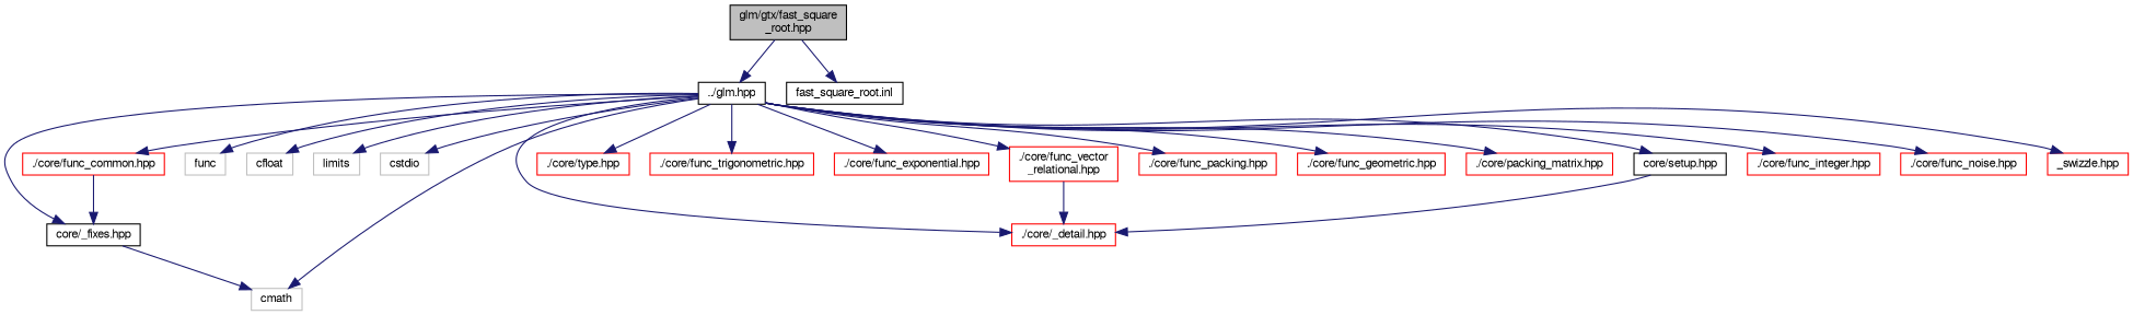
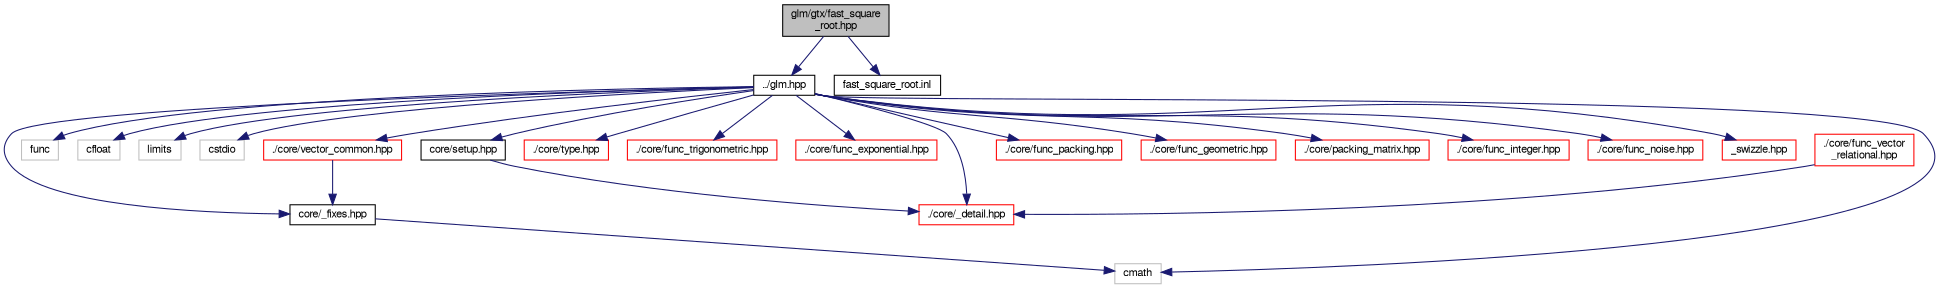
  digraph {
    node [color=red fillcolor=white fontname=FreeSans fontsize=10 shape=record style=filled]
    edge [color=midnightblue fontname=FreeSans fontsize=10 labelfontname=FreeSans labelfontsize=10 style=solid]
    n1 [color=black fillcolor=grey75 fontcolor=black height=0.2 label="glm/gtx/fast_square\l_root.hpp" width=0.4]
    n2 [color=black height=0.2 label="../glm.hpp" width=0.4]
    n3 [color=black height=0.2 label="fast_square_root.inl" width=0.4]
    n4 [color=black height=0.2 label="core/_fixes.hpp" width=0.4]
    n5 [color=grey75 height=0.2 label=cmath width=0.4]
    n6 [color=grey75 height=0.2 label=func width=0.4]
    n7 [color=grey75 height=0.2 label=cfloat width=0.4]
    n8 [color=grey75 height=0.2 label=limits width=0.4]
    n9 [color=grey75 height=0.2 label=cstdio width=0.4]
    n10 [color=black height=0.2 label="core/setup.hpp" width=0.4]
    n11 [height=0.2 label="./core/_detail.hpp" width=0.4]
    n12 [height=0.2 label="./core/type.hpp" width=0.4]
    n13 [height=0.2 label="./core/func_trigonometric.hpp" width=0.4]
    n14 [height=0.2 label="./core/func_exponential.hpp" width=0.4]
-   n15 [height=0.2 label="./core/func_common.hpp" width=0.4]
+   n15 [height=0.2 label="./core/vector_common.hpp" width=0.4]
    n16 [height=0.2 label="./core/func_packing.hpp" width=0.4]
    n17 [height=0.2 label="./core/func_geometric.hpp" width=0.4]
    n18 [height=0.2 label="./core/packing_matrix.hpp" width=0.4]
    n19 [height=0.2 label="./core/func_vector\l_relational.hpp" width=0.4]
    n20 [height=0.2 label="./core/func_integer.hpp" width=0.4]
    n21 [height=0.2 label="./core/func_noise.hpp" width=0.4]
    n22 [height=0.2 label="_swizzle.hpp" width=0.4]
    n1 -> n2
    n1 -> n3
    n2 -> n4
    n2 -> n5
    n2 -> n6
    n2 -> n7
    n2 -> n8
    n2 -> n9
    n2 -> n10
    n2 -> n11
    n2 -> n12
    n2 -> n13
    n2 -> n14
    n2 -> n15
    n2 -> n16
    n2 -> n17
    n2 -> n18
-   n2 -> n19
    n2 -> n20
    n2 -> n21
    n2 -> n22
    n4 -> n5
    n10 -> n11
    n15 -> n4
    n19 -> n11
  }
